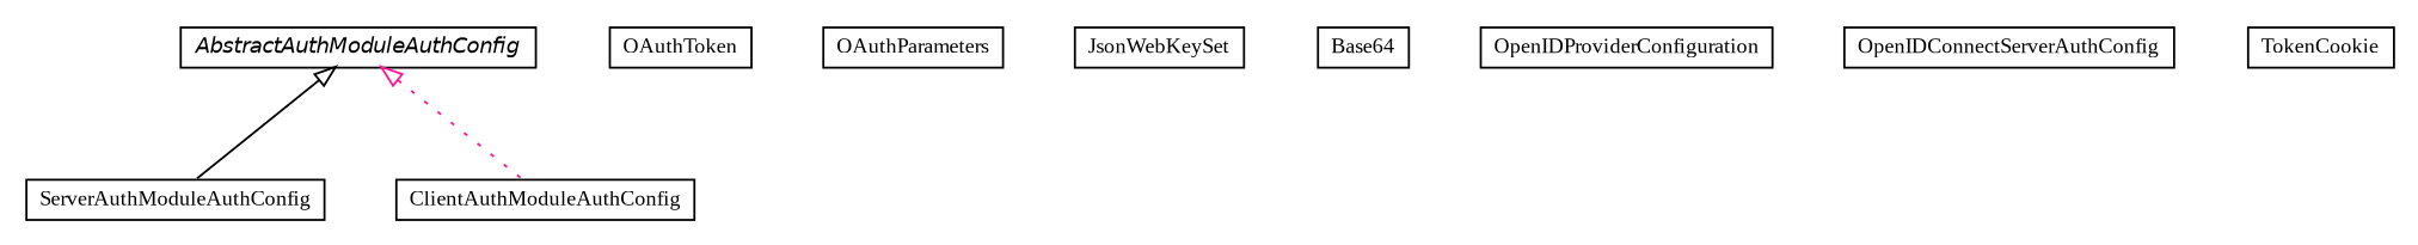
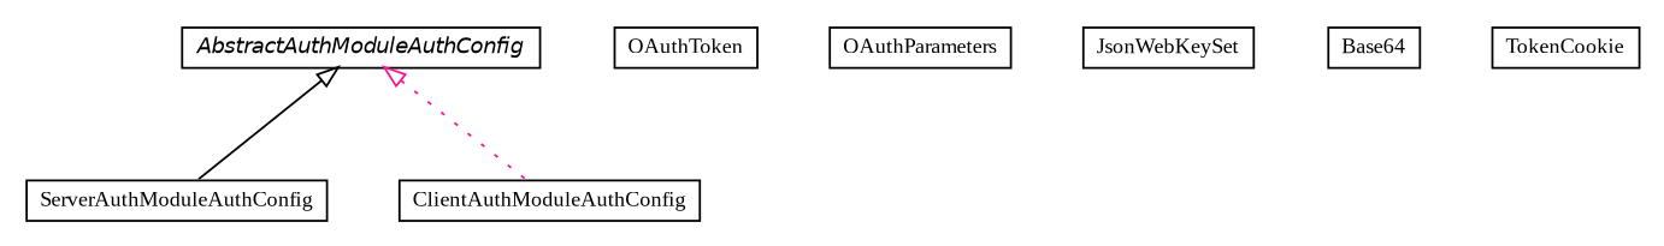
  digraph {
    fontname="Liberation Serif"
    nodesep=0.25
    ranksep=0.5
    node [fontcolor=black fontname="Liberation Serif" fontsize=10.0 shape=plaintext]
    edge [arrowtail=empty dir=back fontname="Liberation Serif" fontsize=10 headport=p labelfontname=Helvetica labelfontsize=10 tailport=p]
    n1 [label=<<table title="net.trajano.auth.internal.AbstractAuthModuleAuthConfig" border="0" cellborder="1" cellspacing="0" cellpadding="2" port="p" href="./AbstractAuthModuleAuthConfig.html"> 		<tr><td><table border="0" cellspacing="0" cellpadding="1"> <tr><td align="center" balign="center"><font face="Helvetica-Oblique"> AbstractAuthModuleAuthConfig </font></td></tr> 		</table></td></tr> 		</table>>]
    n2 [label=<<table title="net.trajano.auth.internal.ServerAuthModuleAuthConfig" border="0" cellborder="1" cellspacing="0" cellpadding="2" port="p" href="./ServerAuthModuleAuthConfig.html"> 		<tr><td><table border="0" cellspacing="0" cellpadding="1"> <tr><td align="center" balign="center"> ServerAuthModuleAuthConfig </td></tr> 		</table></td></tr> 		</table>>]
    n3 [label=<<table title="net.trajano.auth.internal.ClientAuthModuleAuthConfig" border="0" cellborder="1" cellspacing="0" cellpadding="2" port="p" href="./ClientAuthModuleAuthConfig.html"> 		<tr><td><table border="0" cellspacing="0" cellpadding="1"> <tr><td align="center" balign="center"> ClientAuthModuleAuthConfig </td></tr> 		</table></td></tr> 		</table>>]
    n4 [label=<<table title="net.trajano.auth.internal.OAuthToken" border="0" cellborder="1" cellspacing="0" cellpadding="2" port="p" href="./OAuthToken.html"> 		<tr><td><table border="0" cellspacing="0" cellpadding="1"> <tr><td align="center" balign="center"> OAuthToken </td></tr> 		</table></td></tr> 		</table>>]
    n5 [label=<<table title="net.trajano.auth.internal.OAuthParameters" border="0" cellborder="1" cellspacing="0" cellpadding="2" port="p" href="./OAuthParameters.html"> 		<tr><td><table border="0" cellspacing="0" cellpadding="1"> <tr><td align="center" balign="center"> OAuthParameters </td></tr> 		</table></td></tr> 		</table>>]
    n6 [label=<<table title="net.trajano.auth.internal.JsonWebKeySet" border="0" cellborder="1" cellspacing="0" cellpadding="2" port="p" href="./JsonWebKeySet.html"> 		<tr><td><table border="0" cellspacing="0" cellpadding="1"> <tr><td align="center" balign="center"> JsonWebKeySet </td></tr> 		</table></td></tr> 		</table>>]
    n7 [label=<<table title="net.trajano.auth.internal.Base64" border="0" cellborder="1" cellspacing="0" cellpadding="2" port="p" href="./Base64.html"> 		<tr><td><table border="0" cellspacing="0" cellpadding="1"> <tr><td align="center" balign="center"> Base64 </td></tr> 		</table></td></tr> 		</table>>]
-   n8 [label=<<table title="net.trajano.auth.internal.OpenIDProviderConfiguration" border="0" cellborder="1" cellspacing="0" cellpadding="2" port="p" href="./OpenIDProviderConfiguration.html"> 		<tr><td><table border="0" cellspacing="0" cellpadding="1"> <tr><td align="center" balign="center"> OpenIDProviderConfiguration </td></tr> 		</table></td></tr> 		</table>>]
-   n9 [label=<<table title="net.trajano.auth.internal.OpenIDConnectServerAuthConfig" border="0" cellborder="1" cellspacing="0" cellpadding="2" port="p" href="./OpenIDConnectServerAuthConfig.html"> 		<tr><td><table border="0" cellspacing="0" cellpadding="1"> <tr><td align="center" balign="center"> OpenIDConnectServerAuthConfig </td></tr> 		</table></td></tr> 		</table>>]
    n10 [label=<<table title="net.trajano.auth.internal.TokenCookie" border="0" cellborder="1" cellspacing="0" cellpadding="2" port="p" href="./TokenCookie.html"> 		<tr><td><table border="0" cellspacing="0" cellpadding="1"> <tr><td align="center" balign="center"> TokenCookie </td></tr> 		</table></td></tr> 		</table>>]
    n1 -> n2 [color=black style=solid]
    n1 -> n3 [color=deeppink style=dotted]
  }
